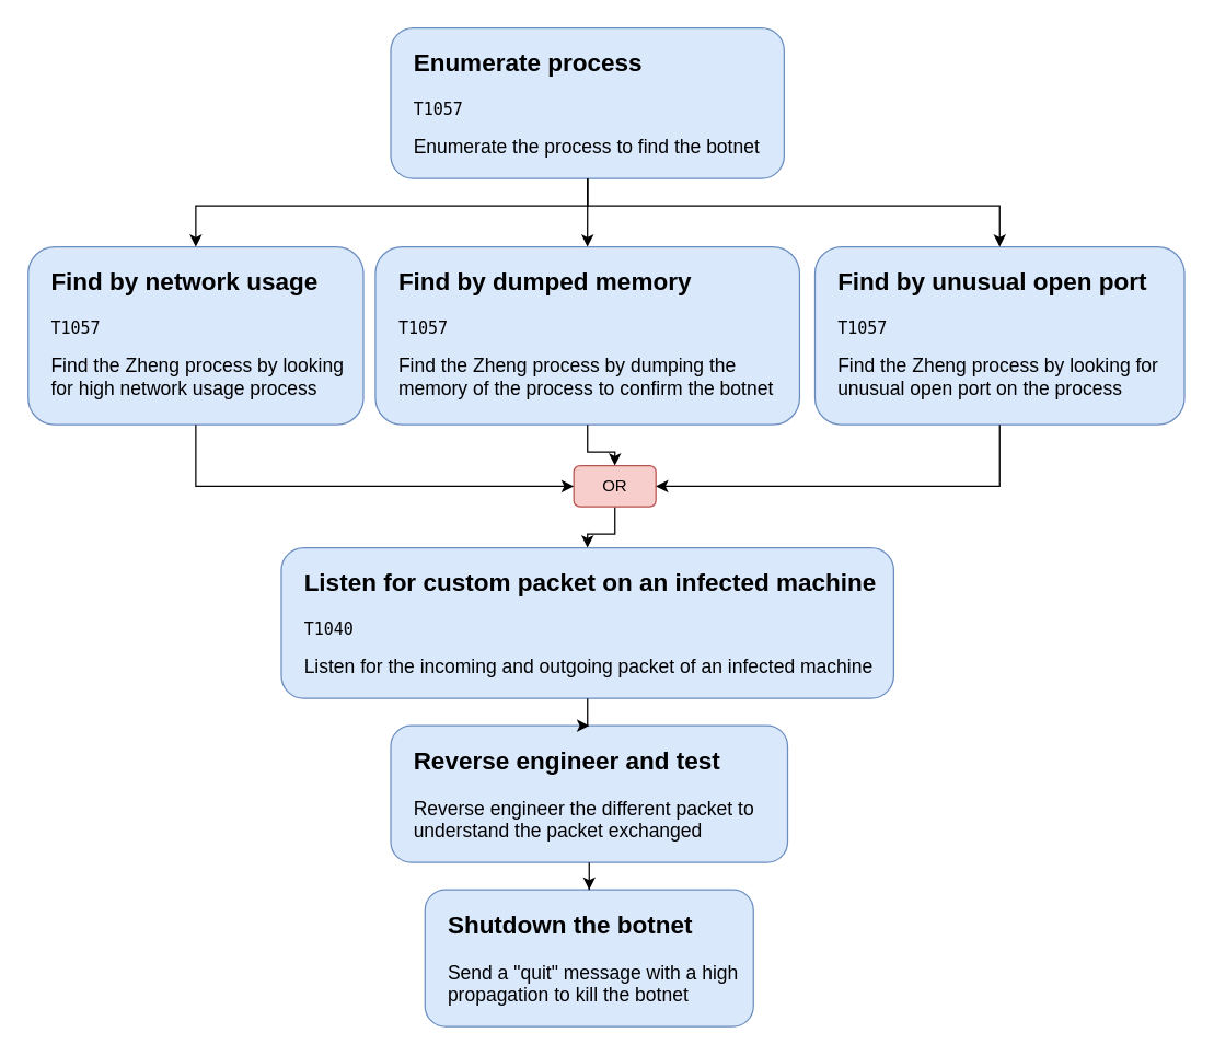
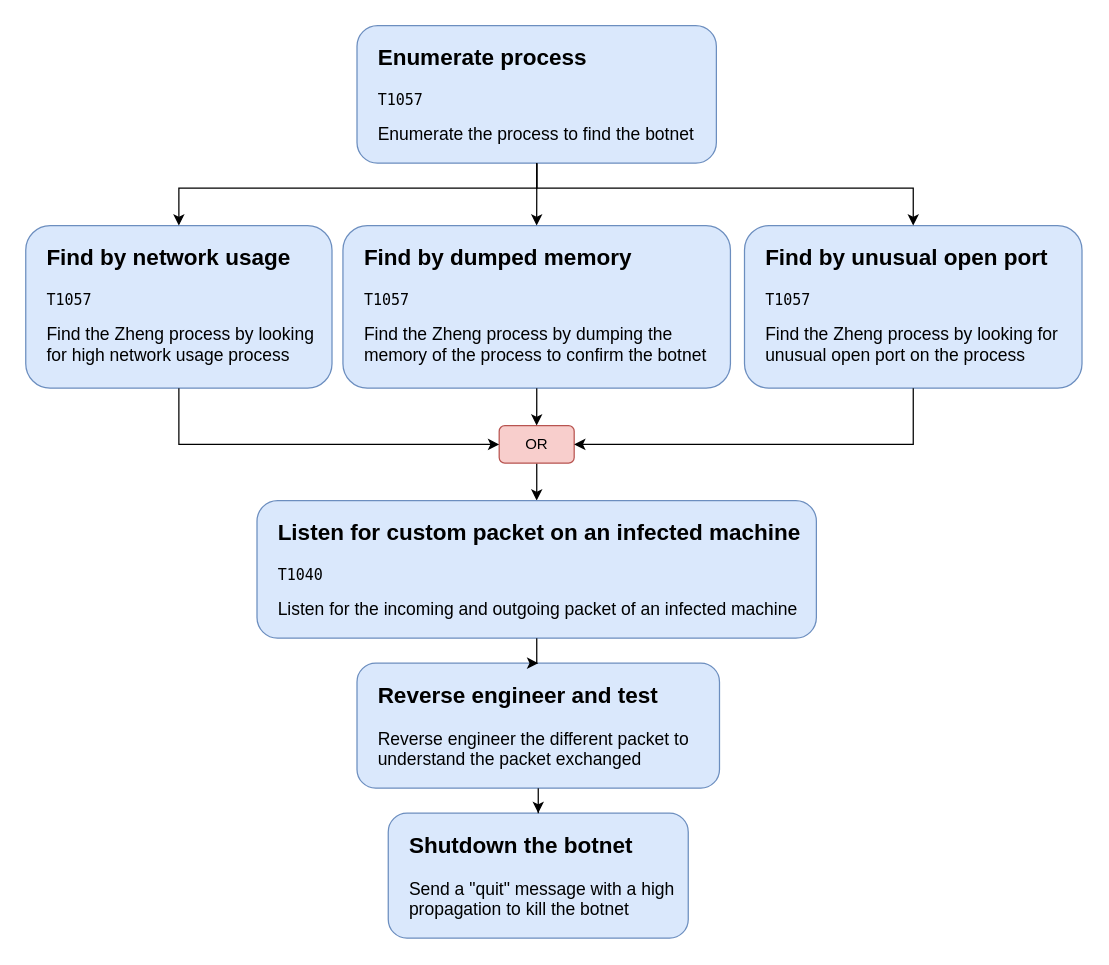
  <mxCell id="0" />
  <mxCell id="1" parent="0" />
  <mxCell id="2" style="edgeStyle=orthogonalEdgeStyle;rounded=0;orthogonalLoop=1;jettySize=auto;html=1;entryX=0.5;entryY=0;entryDx=0;entryDy=0;" edge="1" parent="1" source="3" target="14"><mxGeometry relative="1" as="geometry" /></mxCell>
- <mxCell id="3" value="OR" style="rounded=1;whiteSpace=wrap;html=1;fillColor=#f8cecc;strokeColor=#b85450;" parent="1" vertex="1"><mxGeometry x="418.75" y="340" width="60" height="30" as="geometry" /></mxCell>
+ <mxCell id="3" value="OR" style="rounded=1;whiteSpace=wrap;html=1;fillColor=#f8cecc;strokeColor=#b85450;" parent="1" vertex="1"><mxGeometry x="398.75" y="340" width="60" height="30" as="geometry" /></mxCell>
  <mxCell id="4" value="" style="group" vertex="1" connectable="0" parent="1"><mxGeometry x="595" y="180" width="270" height="130" as="geometry" /></mxCell>
  <mxCell id="5" value="" style="rounded=1;whiteSpace=wrap;html=1;fillColor=#dae8fc;strokeColor=#6c8ebf;container=0;" vertex="1" parent="4"><mxGeometry width="270" height="130" as="geometry" /></mxCell>
  <mxCell id="6" value="&lt;div&gt;&lt;h2 style=&quot;margin-top: 0px;&quot;&gt;Find by unusual open port&amp;nbsp;&lt;/h2&gt;&lt;pre style=&quot;margin-top: 0px;&quot;&gt;T1057&lt;/pre&gt;&lt;p&gt;&lt;font style=&quot;font-size: 14px;&quot;&gt;Find the Zheng process by looking for unusual open port on the process&lt;/font&gt;&lt;/p&gt;&lt;/div&gt;" style="text;html=1;whiteSpace=wrap;overflow=hidden;rounded=0;container=0;" vertex="1" parent="4"><mxGeometry x="15" y="8.64" width="255" height="111.36" as="geometry" /></mxCell>
  <mxCell id="7" value="" style="group" vertex="1" connectable="0" parent="1"><mxGeometry x="273.75" y="180" width="310" height="130" as="geometry" /></mxCell>
  <mxCell id="8" value="" style="rounded=1;whiteSpace=wrap;html=1;fillColor=#dae8fc;strokeColor=#6c8ebf;container=0;" vertex="1" parent="7"><mxGeometry width="310" height="130" as="geometry" /></mxCell>
  <mxCell id="9" value="&lt;div&gt;&lt;h2 style=&quot;margin-top: 0px;&quot;&gt;Find by dumped memory&amp;nbsp;&lt;/h2&gt;&lt;pre style=&quot;margin-top: 0px;&quot;&gt;T1057&lt;/pre&gt;&lt;p&gt;&lt;font style=&quot;font-size: 14px;&quot;&gt;Find the Zheng process by dumping the memory of the process to confirm the botnet&lt;/font&gt;&lt;/p&gt;&lt;/div&gt;" style="text;html=1;whiteSpace=wrap;overflow=hidden;rounded=0;container=0;" vertex="1" parent="7"><mxGeometry x="15" y="8.64" width="285" height="111.36" as="geometry" /></mxCell>
  <mxCell id="10" value="" style="group" vertex="1" connectable="0" parent="1"><mxGeometry x="20" y="180" width="245" height="130" as="geometry" /></mxCell>
  <mxCell id="11" value="" style="rounded=1;whiteSpace=wrap;html=1;fillColor=#dae8fc;strokeColor=#6c8ebf;container=0;" vertex="1" parent="10"><mxGeometry width="245.0" height="130" as="geometry" /></mxCell>
  <mxCell id="12" value="&lt;div&gt;&lt;h2 style=&quot;margin-top: 0px;&quot;&gt;Find by network usage&amp;nbsp;&lt;/h2&gt;&lt;pre style=&quot;margin-top: 0px;&quot;&gt;T1057&lt;/pre&gt;&lt;p&gt;&lt;font style=&quot;font-size: 14px;&quot;&gt;Find the Zheng process by looking for high network usage process&lt;/font&gt;&lt;/p&gt;&lt;/div&gt;" style="text;html=1;whiteSpace=wrap;overflow=hidden;rounded=0;container=0;" vertex="1" parent="10"><mxGeometry x="15.312" y="8.64" width="229.687" height="111.36" as="geometry" /></mxCell>
  <mxCell id="13" value="" style="group" vertex="1" connectable="0" parent="1"><mxGeometry x="205" y="400" width="450" height="110" as="geometry" /></mxCell>
  <mxCell id="14" value="" style="rounded=1;whiteSpace=wrap;html=1;fillColor=#dae8fc;strokeColor=#6c8ebf;container=0;" vertex="1" parent="13"><mxGeometry width="447.5" height="110" as="geometry" /></mxCell>
  <mxCell id="15" value="&lt;div&gt;&lt;h2 style=&quot;margin-top: 0px;&quot;&gt;Listen for custom packet on an infected machine&amp;nbsp;&lt;/h2&gt;&lt;pre style=&quot;margin-top: 0px;&quot;&gt;T1040&lt;/pre&gt;&lt;p&gt;&lt;font style=&quot;font-size: 14px;&quot;&gt;Listen for the incoming and outgoing packet of an infected machine&lt;/font&gt;&lt;/p&gt;&lt;/div&gt;" style="text;html=1;whiteSpace=wrap;overflow=hidden;rounded=0;container=0;" vertex="1" parent="13"><mxGeometry x="15" y="8.64" width="435" height="91.36" as="geometry" /></mxCell>
  <mxCell id="16" value="" style="group" vertex="1" connectable="0" parent="1"><mxGeometry x="285" y="530" width="290" height="100" as="geometry" /></mxCell>
  <mxCell id="17" value="" style="rounded=1;whiteSpace=wrap;html=1;fillColor=#dae8fc;strokeColor=#6c8ebf;container=0;" vertex="1" parent="16"><mxGeometry width="290" height="100" as="geometry" /></mxCell>
  <mxCell id="18" value="&lt;h2 style=&quot;margin-top: 0px;&quot;&gt;Reverse engineer and test&amp;nbsp;&lt;/h2&gt;&lt;pre style=&quot;margin-top: 0px;&quot;&gt;&lt;span style=&quot;font-size: 14px; background-color: transparent; color: light-dark(rgb(0, 0, 0), rgb(255, 255, 255)); font-family: Helvetica; white-space: normal;&quot;&gt;Reverse engineer the different packet to understand the packet exchanged&lt;/span&gt;&lt;/pre&gt;" style="text;html=1;whiteSpace=wrap;overflow=hidden;rounded=0;container=0;" vertex="1" parent="16"><mxGeometry x="15" y="8.64" width="255" height="81.36" as="geometry" /></mxCell>
  <mxCell id="19" value="" style="group" vertex="1" connectable="0" parent="1"><mxGeometry x="310" y="650" width="240" height="100" as="geometry" /></mxCell>
  <mxCell id="20" value="" style="rounded=1;whiteSpace=wrap;html=1;fillColor=#dae8fc;strokeColor=#6c8ebf;container=0;" vertex="1" parent="19"><mxGeometry width="240" height="100" as="geometry" /></mxCell>
  <mxCell id="21" value="&lt;h2 style=&quot;margin-top: 0px;&quot;&gt;Shutdown the botnet&amp;nbsp;&lt;/h2&gt;&lt;pre style=&quot;margin-top: 0px;&quot;&gt;&lt;span style=&quot;font-size: 14px; background-color: transparent; color: light-dark(rgb(0, 0, 0), rgb(255, 255, 255)); font-family: Helvetica; white-space: normal;&quot;&gt;Send a &quot;quit&quot; message with a high propagation to kill the botnet&lt;/span&gt;&lt;/pre&gt;" style="text;html=1;whiteSpace=wrap;overflow=hidden;rounded=0;container=0;" vertex="1" parent="19"><mxGeometry x="15" y="8.64" width="215" height="91.36" as="geometry" /></mxCell>
  <mxCell id="22" style="edgeStyle=orthogonalEdgeStyle;rounded=0;orthogonalLoop=1;jettySize=auto;html=1;entryX=0.5;entryY=0;entryDx=0;entryDy=0;" edge="1" parent="1" source="17" target="20"><mxGeometry relative="1" as="geometry" /></mxCell>
  <mxCell id="23" style="edgeStyle=orthogonalEdgeStyle;rounded=0;orthogonalLoop=1;jettySize=auto;html=1;entryX=0.5;entryY=0;entryDx=0;entryDy=0;" edge="1" parent="1" source="14" target="17"><mxGeometry relative="1" as="geometry" /></mxCell>
  <mxCell id="24" style="edgeStyle=orthogonalEdgeStyle;rounded=0;orthogonalLoop=1;jettySize=auto;html=1;entryX=0;entryY=0.5;entryDx=0;entryDy=0;exitX=0.5;exitY=1;exitDx=0;exitDy=0;" edge="1" parent="1" source="11" target="3"><mxGeometry relative="1" as="geometry"><Array as="points"><mxPoint x="143" y="355" /></Array></mxGeometry></mxCell>
  <mxCell id="25" style="edgeStyle=orthogonalEdgeStyle;rounded=0;orthogonalLoop=1;jettySize=auto;html=1;entryX=1;entryY=0.5;entryDx=0;entryDy=0;" edge="1" parent="1" source="5" target="3"><mxGeometry relative="1" as="geometry"><Array as="points"><mxPoint x="730" y="355" /></Array></mxGeometry></mxCell>
  <mxCell id="26" style="edgeStyle=orthogonalEdgeStyle;rounded=0;orthogonalLoop=1;jettySize=auto;html=1;entryX=0.5;entryY=0;entryDx=0;entryDy=0;" edge="1" parent="1" source="8" target="3"><mxGeometry relative="1" as="geometry" /></mxCell>
  <mxCell id="27" value="" style="group" vertex="1" connectable="0" parent="1"><mxGeometry x="285" y="20" width="287.5" height="110" as="geometry" /></mxCell>
  <mxCell id="28" value="" style="rounded=1;whiteSpace=wrap;html=1;fillColor=#dae8fc;strokeColor=#6c8ebf;container=0;" parent="27" vertex="1"><mxGeometry width="287.5" height="110" as="geometry" /></mxCell>
  <mxCell id="29" value="&lt;div&gt;&lt;h2 style=&quot;margin-top: 0px;&quot;&gt;Enumerate process&amp;nbsp;&lt;/h2&gt;&lt;pre style=&quot;margin-top: 0px;&quot;&gt;T1057&lt;/pre&gt;&lt;p&gt;&lt;font style=&quot;font-size: 14px;&quot;&gt;Enumerate the process to find the botnet&lt;/font&gt;&lt;/p&gt;&lt;/div&gt;" style="text;html=1;whiteSpace=wrap;overflow=hidden;rounded=0;container=0;" parent="27" vertex="1"><mxGeometry x="15" y="8.64" width="262.5" height="91.36" as="geometry" /></mxCell>
  <mxCell id="30" style="edgeStyle=orthogonalEdgeStyle;rounded=0;orthogonalLoop=1;jettySize=auto;html=1;entryX=0.5;entryY=0;entryDx=0;entryDy=0;" edge="1" parent="1" source="28" target="8"><mxGeometry relative="1" as="geometry" /></mxCell>
  <mxCell id="31" style="edgeStyle=orthogonalEdgeStyle;rounded=0;orthogonalLoop=1;jettySize=auto;html=1;entryX=0.5;entryY=0;entryDx=0;entryDy=0;" edge="1" parent="1" source="28" target="5"><mxGeometry relative="1" as="geometry"><Array as="points"><mxPoint x="429" y="150" /><mxPoint x="730" y="150" /></Array></mxGeometry></mxCell>
  <mxCell id="32" style="edgeStyle=orthogonalEdgeStyle;rounded=0;orthogonalLoop=1;jettySize=auto;html=1;entryX=0.5;entryY=0;entryDx=0;entryDy=0;" edge="1" parent="1" source="28" target="11"><mxGeometry relative="1" as="geometry"><Array as="points"><mxPoint x="429" y="150" /><mxPoint x="143" y="150" /></Array></mxGeometry></mxCell>
